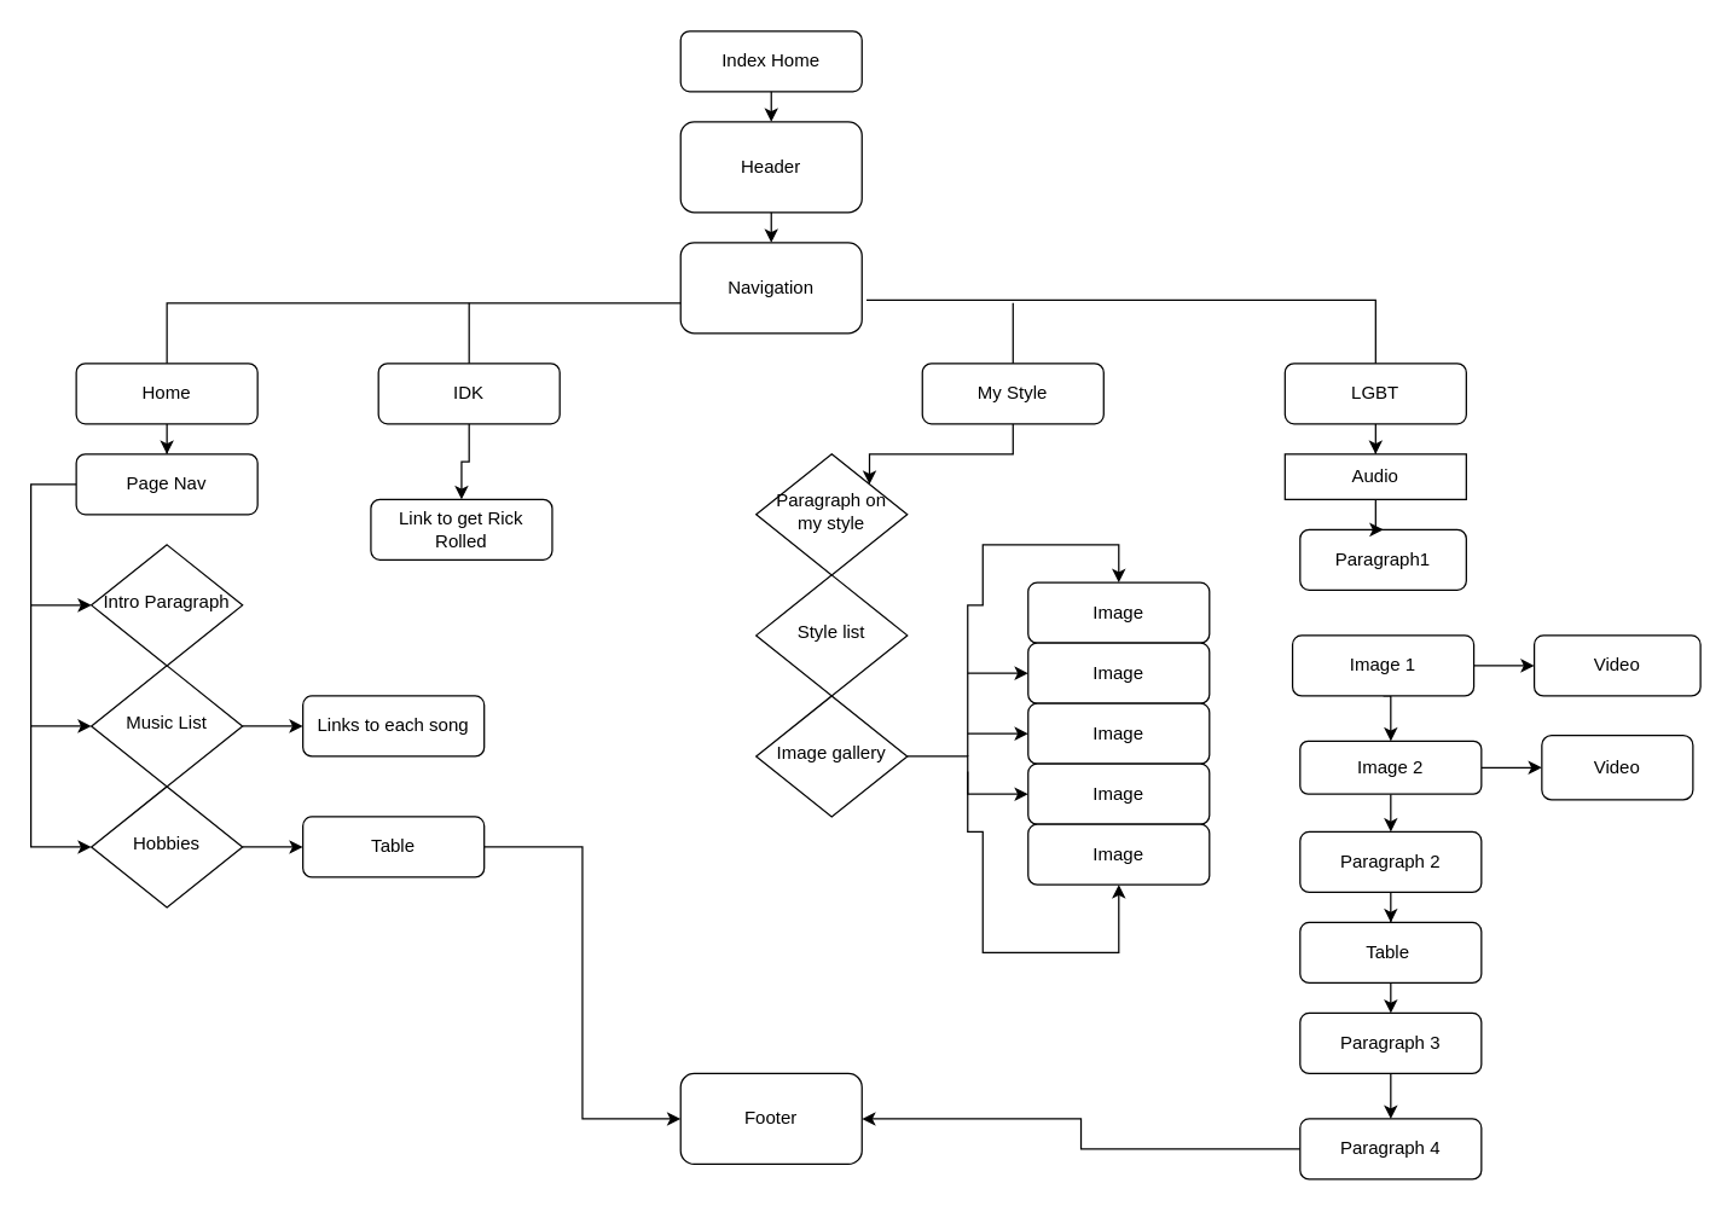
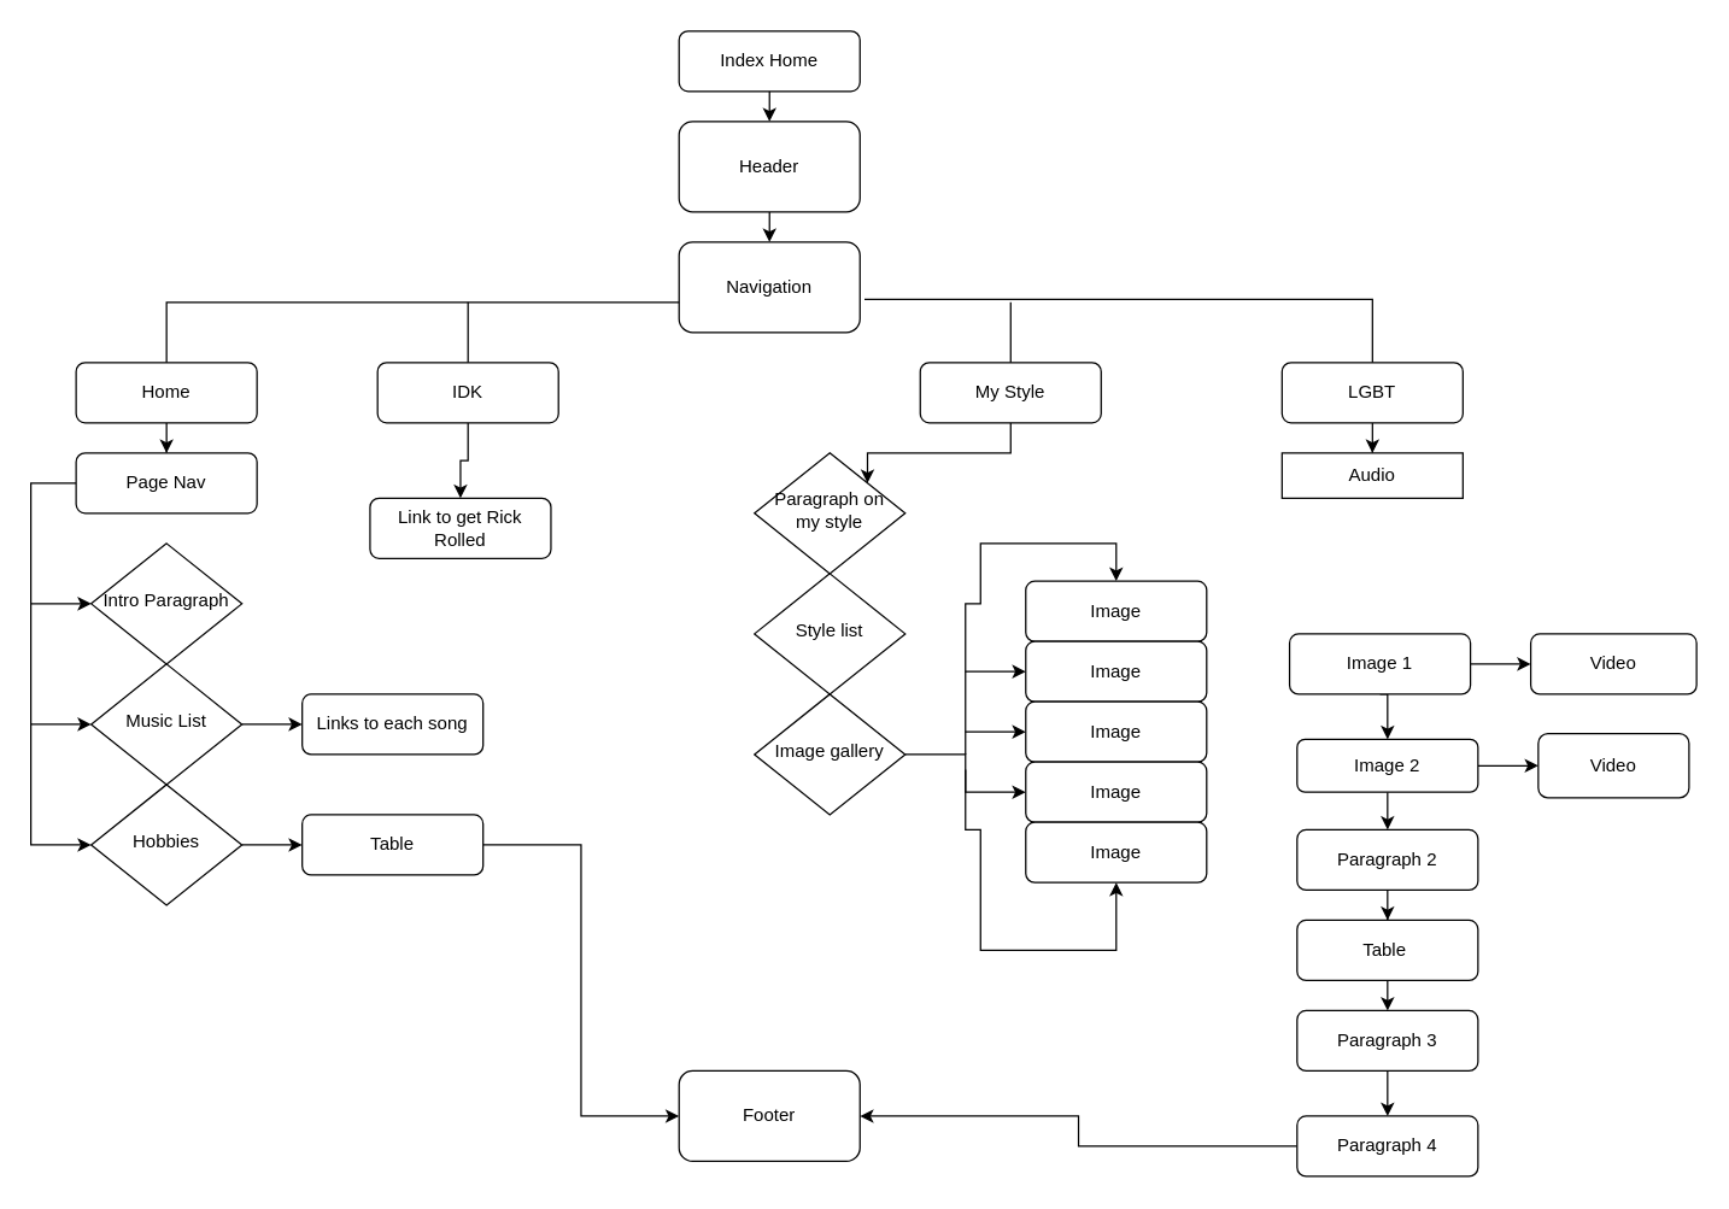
  <mxCell id="0" />
  <mxCell id="1" parent="0" />
  <mxCell id="2" style="edgeStyle=orthogonalEdgeStyle;rounded=0;orthogonalLoop=1;jettySize=auto;html=1;exitX=0.5;exitY=1;exitDx=0;exitDy=0;entryX=0.5;entryY=0;entryDx=0;entryDy=0;" edge="1" parent="1" source="3" target="23"><mxGeometry relative="1" as="geometry" /></mxCell>
  <mxCell id="3" value="Index Home" style="rounded=1;whiteSpace=wrap;html=1;fontSize=12;glass=0;strokeWidth=1;shadow=0;" parent="1" vertex="1"><mxGeometry x="450" y="20" width="120" height="40" as="geometry" /></mxCell>
  <mxCell id="4" value="Intro Paragraph" style="rhombus;whiteSpace=wrap;html=1;shadow=0;fontFamily=Helvetica;fontSize=12;align=center;strokeWidth=1;spacing=6;spacingTop=-4;" parent="1" vertex="1"><mxGeometry x="60" y="360" width="100" height="80" as="geometry" /></mxCell>
  <mxCell id="5" style="edgeStyle=orthogonalEdgeStyle;rounded=0;orthogonalLoop=1;jettySize=auto;html=1;entryX=0.5;entryY=0;entryDx=0;entryDy=0;" edge="1" parent="1" source="6" target="9"><mxGeometry relative="1" as="geometry" /></mxCell>
  <mxCell id="6" value="Home" style="rounded=1;whiteSpace=wrap;html=1;fontSize=12;glass=0;strokeWidth=1;shadow=0;" parent="1" vertex="1"><mxGeometry x="50" y="240" width="120" height="40" as="geometry" /></mxCell>
  <mxCell id="7" value="Paragraph on my style" style="rhombus;whiteSpace=wrap;html=1;shadow=0;fontFamily=Helvetica;fontSize=12;align=center;strokeWidth=1;spacing=6;spacingTop=-4;" parent="1" vertex="1"><mxGeometry x="500" y="300" width="100" height="80" as="geometry" /></mxCell>
  <mxCell id="8" style="edgeStyle=orthogonalEdgeStyle;rounded=0;orthogonalLoop=1;jettySize=auto;html=1;entryX=0;entryY=0.5;entryDx=0;entryDy=0;" edge="1" parent="1" source="9" target="20"><mxGeometry relative="1" as="geometry"><Array as="points"><mxPoint x="20" y="320" /><mxPoint x="20" y="560" /></Array></mxGeometry></mxCell>
  <mxCell id="9" value="Page Nav" style="rounded=1;whiteSpace=wrap;html=1;fontSize=12;glass=0;strokeWidth=1;shadow=0;" parent="1" vertex="1"><mxGeometry x="50" y="300" width="120" height="40" as="geometry" /></mxCell>
  <mxCell id="10" value="Link to get Rick Rolled" style="rounded=1;whiteSpace=wrap;html=1;fontSize=12;glass=0;strokeWidth=1;shadow=0;" parent="1" vertex="1"><mxGeometry x="245" y="330" width="120" height="40" as="geometry" /></mxCell>
  <mxCell id="11" style="edgeStyle=orthogonalEdgeStyle;rounded=0;orthogonalLoop=1;jettySize=auto;html=1;entryX=0.5;entryY=0;entryDx=0;entryDy=0;" parent="1" source="12" target="10" edge="1"><mxGeometry relative="1" as="geometry" /></mxCell>
  <mxCell id="12" value="IDK" style="rounded=1;whiteSpace=wrap;html=1;fontSize=12;glass=0;strokeWidth=1;shadow=0;" parent="1" vertex="1"><mxGeometry x="250" y="240" width="120" height="40" as="geometry" /></mxCell>
  <mxCell id="13" style="edgeStyle=orthogonalEdgeStyle;rounded=0;orthogonalLoop=1;jettySize=auto;html=1;entryX=0.5;entryY=0;entryDx=0;entryDy=0;" edge="1" parent="1" source="14" target="25"><mxGeometry relative="1" as="geometry" /></mxCell>
  <mxCell id="14" value="LGBT" style="rounded=1;whiteSpace=wrap;html=1;fontSize=12;glass=0;strokeWidth=1;shadow=0;" parent="1" vertex="1"><mxGeometry x="850" y="240" width="120" height="40" as="geometry" /></mxCell>
  <mxCell id="15" style="edgeStyle=orthogonalEdgeStyle;rounded=0;orthogonalLoop=1;jettySize=auto;html=1;entryX=1;entryY=0;entryDx=0;entryDy=0;" edge="1" parent="1" source="16" target="7"><mxGeometry relative="1" as="geometry"><Array as="points"><mxPoint x="670" y="300" /><mxPoint x="575" y="300" /></Array></mxGeometry></mxCell>
  <mxCell id="16" value="My Style" style="rounded=1;whiteSpace=wrap;html=1;fontSize=12;glass=0;strokeWidth=1;shadow=0;" parent="1" vertex="1"><mxGeometry x="610" y="240" width="120" height="40" as="geometry" /></mxCell>
  <mxCell id="17" value="" style="edgeStyle=orthogonalEdgeStyle;rounded=0;orthogonalLoop=1;jettySize=auto;html=1;" parent="1" source="18" target="48" edge="1"><mxGeometry relative="1" as="geometry" /></mxCell>
  <mxCell id="18" value="Music List" style="rhombus;whiteSpace=wrap;html=1;shadow=0;fontFamily=Helvetica;fontSize=12;align=center;strokeWidth=1;spacing=6;spacingTop=-4;" parent="1" vertex="1"><mxGeometry x="60" y="440" width="100" height="80" as="geometry" /></mxCell>
  <mxCell id="19" value="" style="edgeStyle=orthogonalEdgeStyle;rounded=0;orthogonalLoop=1;jettySize=auto;html=1;" parent="1" source="20" target="50" edge="1"><mxGeometry relative="1" as="geometry" /></mxCell>
  <mxCell id="20" value="Hobbies" style="rhombus;whiteSpace=wrap;html=1;shadow=0;fontFamily=Helvetica;fontSize=12;align=center;strokeWidth=1;spacing=6;spacingTop=-4;" parent="1" vertex="1"><mxGeometry x="60" y="520" width="100" height="80" as="geometry" /></mxCell>
- <mxCell id="21" value="Paragraph1" style="whiteSpace=wrap;html=1;rounded=1;shadow=0;strokeWidth=1;glass=0;" parent="1" vertex="1"><mxGeometry x="860" y="350" width="110" height="40" as="geometry" /></mxCell>
  <mxCell id="22" style="edgeStyle=orthogonalEdgeStyle;rounded=0;orthogonalLoop=1;jettySize=auto;html=1;exitX=0.5;exitY=1;exitDx=0;exitDy=0;entryX=0.5;entryY=0;entryDx=0;entryDy=0;" edge="1" parent="1" source="23" target="26"><mxGeometry relative="1" as="geometry" /></mxCell>
  <mxCell id="23" value="Header" style="rounded=1;whiteSpace=wrap;html=1;" parent="1" vertex="1"><mxGeometry x="450" y="80" width="120" height="60" as="geometry" /></mxCell>
- <mxCell id="24" value="" style="edgeStyle=orthogonalEdgeStyle;rounded=0;orthogonalLoop=1;jettySize=auto;html=1;" parent="1" source="25" target="21" edge="1"><mxGeometry relative="1" as="geometry" /></mxCell>
  <mxCell id="25" value="Audio" style="rounded=0;whiteSpace=wrap;html=1;" parent="1" vertex="1"><mxGeometry x="850" y="300" width="120" height="30" as="geometry" /></mxCell>
  <mxCell id="26" value="Navigation" style="whiteSpace=wrap;html=1;rounded=1;" parent="1" vertex="1"><mxGeometry x="450" y="160" width="120" height="60" as="geometry" /></mxCell>
  <mxCell id="27" style="edgeStyle=orthogonalEdgeStyle;rounded=0;orthogonalLoop=1;jettySize=auto;html=1;exitX=1;exitY=0.5;exitDx=0;exitDy=0;entryX=0;entryY=0.5;entryDx=0;entryDy=0;" parent="1" source="29" target="35" edge="1"><mxGeometry relative="1" as="geometry" /></mxCell>
  <mxCell id="28" style="edgeStyle=orthogonalEdgeStyle;rounded=0;orthogonalLoop=1;jettySize=auto;html=1;exitX=0.5;exitY=1;exitDx=0;exitDy=0;entryX=0.5;entryY=0;entryDx=0;entryDy=0;" parent="1" source="29" target="32" edge="1"><mxGeometry relative="1" as="geometry" /></mxCell>
  <mxCell id="29" value="Image 1" style="whiteSpace=wrap;html=1;rounded=1;shadow=0;strokeWidth=1;glass=0;" parent="1" vertex="1"><mxGeometry x="855" y="420" width="120" height="40" as="geometry" /></mxCell>
  <mxCell id="30" style="edgeStyle=orthogonalEdgeStyle;rounded=0;orthogonalLoop=1;jettySize=auto;html=1;exitX=1;exitY=0.5;exitDx=0;exitDy=0;entryX=0;entryY=0.5;entryDx=0;entryDy=0;" parent="1" source="32" target="36" edge="1"><mxGeometry relative="1" as="geometry" /></mxCell>
  <mxCell id="31" style="edgeStyle=orthogonalEdgeStyle;rounded=0;orthogonalLoop=1;jettySize=auto;html=1;exitX=0.5;exitY=1;exitDx=0;exitDy=0;entryX=0.5;entryY=0;entryDx=0;entryDy=0;" parent="1" source="32" target="34" edge="1"><mxGeometry relative="1" as="geometry" /></mxCell>
  <mxCell id="32" value="Image 2" style="whiteSpace=wrap;html=1;rounded=1;shadow=0;strokeWidth=1;glass=0;" parent="1" vertex="1"><mxGeometry x="860" y="490" width="120" height="35" as="geometry" /></mxCell>
  <mxCell id="33" value="" style="edgeStyle=orthogonalEdgeStyle;rounded=0;orthogonalLoop=1;jettySize=auto;html=1;" parent="1" source="34" target="38" edge="1"><mxGeometry relative="1" as="geometry" /></mxCell>
  <mxCell id="34" value="Paragraph 2" style="whiteSpace=wrap;html=1;rounded=1;shadow=0;strokeWidth=1;glass=0;" parent="1" vertex="1"><mxGeometry x="860" y="550" width="120" height="40" as="geometry" /></mxCell>
  <mxCell id="35" value="Video" style="whiteSpace=wrap;html=1;rounded=1;shadow=0;strokeWidth=1;glass=0;" parent="1" vertex="1"><mxGeometry x="1015" y="420" width="110" height="40" as="geometry" /></mxCell>
  <mxCell id="36" value="Video" style="whiteSpace=wrap;html=1;rounded=1;shadow=0;strokeWidth=1;glass=0;" parent="1" vertex="1"><mxGeometry x="1020" y="486.25" width="100" height="42.5" as="geometry" /></mxCell>
  <mxCell id="37" style="edgeStyle=orthogonalEdgeStyle;rounded=0;orthogonalLoop=1;jettySize=auto;html=1;exitX=0.5;exitY=1;exitDx=0;exitDy=0;entryX=0.5;entryY=0;entryDx=0;entryDy=0;" parent="1" source="38" target="40" edge="1"><mxGeometry relative="1" as="geometry" /></mxCell>
  <mxCell id="38" value="Table&amp;nbsp;" style="rounded=1;whiteSpace=wrap;html=1;" parent="1" vertex="1"><mxGeometry x="860" y="610" width="120" height="40" as="geometry" /></mxCell>
  <mxCell id="39" style="edgeStyle=orthogonalEdgeStyle;rounded=0;orthogonalLoop=1;jettySize=auto;html=1;exitX=0.5;exitY=1;exitDx=0;exitDy=0;entryX=0.5;entryY=0;entryDx=0;entryDy=0;" parent="1" source="40" target="42" edge="1"><mxGeometry relative="1" as="geometry" /></mxCell>
  <mxCell id="40" value="Paragraph 3" style="whiteSpace=wrap;html=1;rounded=1;shadow=0;strokeWidth=1;glass=0;" parent="1" vertex="1"><mxGeometry x="860" y="670" width="120" height="40" as="geometry" /></mxCell>
  <mxCell id="41" style="edgeStyle=orthogonalEdgeStyle;rounded=0;orthogonalLoop=1;jettySize=auto;html=1;entryX=1;entryY=0.5;entryDx=0;entryDy=0;" edge="1" parent="1" source="42" target="43"><mxGeometry relative="1" as="geometry" /></mxCell>
  <mxCell id="42" value="Paragraph 4" style="whiteSpace=wrap;html=1;rounded=1;shadow=0;strokeWidth=1;glass=0;" parent="1" vertex="1"><mxGeometry x="860" y="740" width="120" height="40" as="geometry" /></mxCell>
  <mxCell id="43" value="Footer" style="whiteSpace=wrap;html=1;rounded=1;shadow=0;strokeWidth=1;glass=0;" parent="1" vertex="1"><mxGeometry x="450" y="710" width="120" height="60" as="geometry" /></mxCell>
  <mxCell id="44" value="Style list" style="rhombus;whiteSpace=wrap;html=1;shadow=0;fontFamily=Helvetica;fontSize=12;align=center;strokeWidth=1;spacing=6;spacingTop=-4;" parent="1" vertex="1"><mxGeometry x="500" y="380" width="100" height="80" as="geometry" /></mxCell>
  <mxCell id="45" value="" style="edgeStyle=orthogonalEdgeStyle;rounded=0;orthogonalLoop=1;jettySize=auto;html=1;" edge="1" parent="1" source="46" target="57"><mxGeometry relative="1" as="geometry"><Array as="points"><mxPoint x="640" y="500" /><mxPoint x="640" y="525" /></Array></mxGeometry></mxCell>
  <mxCell id="46" value="Image gallery" style="rhombus;whiteSpace=wrap;html=1;shadow=0;fontFamily=Helvetica;fontSize=12;align=center;strokeWidth=1;spacing=6;spacingTop=-4;" parent="1" vertex="1"><mxGeometry x="500" y="460" width="100" height="80" as="geometry" /></mxCell>
  <mxCell id="47" value="Image" style="rounded=1;whiteSpace=wrap;html=1;fontSize=12;glass=0;strokeWidth=1;shadow=0;" parent="1" vertex="1"><mxGeometry x="680" y="385" width="120" height="40" as="geometry" /></mxCell>
  <mxCell id="48" value="Links to each song" style="rounded=1;whiteSpace=wrap;html=1;fontSize=12;glass=0;strokeWidth=1;shadow=0;" parent="1" vertex="1"><mxGeometry x="200" y="460" width="120" height="40" as="geometry" /></mxCell>
  <mxCell id="49" style="edgeStyle=orthogonalEdgeStyle;rounded=0;orthogonalLoop=1;jettySize=auto;html=1;entryX=0;entryY=0.5;entryDx=0;entryDy=0;" edge="1" parent="1" source="50" target="43"><mxGeometry relative="1" as="geometry" /></mxCell>
  <mxCell id="50" value="Table" style="rounded=1;whiteSpace=wrap;html=1;fontSize=12;glass=0;strokeWidth=1;shadow=0;" parent="1" vertex="1"><mxGeometry x="200" y="540" width="120" height="40" as="geometry" /></mxCell>
  <mxCell id="51" value="" style="endArrow=none;html=1;rounded=0;exitX=0.5;exitY=0;exitDx=0;exitDy=0;" edge="1" parent="1" source="6"><mxGeometry width="50" height="50" relative="1" as="geometry"><mxPoint x="430" y="300" as="sourcePoint" /><mxPoint x="450" y="200" as="targetPoint" /><Array as="points"><mxPoint x="110" y="200" /></Array></mxGeometry></mxCell>
  <mxCell id="52" value="" style="endArrow=none;html=1;rounded=0;exitX=1.025;exitY=0.633;exitDx=0;exitDy=0;exitPerimeter=0;entryX=0.5;entryY=0;entryDx=0;entryDy=0;" edge="1" parent="1" source="26" target="14"><mxGeometry width="50" height="50" relative="1" as="geometry"><mxPoint x="690" y="200" as="sourcePoint" /><mxPoint x="920" y="198" as="targetPoint" /><Array as="points"><mxPoint x="910" y="198" /></Array></mxGeometry></mxCell>
  <mxCell id="53" value="" style="endArrow=none;html=1;rounded=0;exitX=0.5;exitY=0;exitDx=0;exitDy=0;" edge="1" parent="1" source="12"><mxGeometry width="50" height="50" relative="1" as="geometry"><mxPoint x="270" y="250" as="sourcePoint" /><mxPoint x="310" y="200" as="targetPoint" /></mxGeometry></mxCell>
  <mxCell id="54" value="" style="endArrow=none;html=1;rounded=0;exitX=0.5;exitY=0;exitDx=0;exitDy=0;" edge="1" parent="1" source="16"><mxGeometry width="50" height="50" relative="1" as="geometry"><mxPoint x="320" y="250" as="sourcePoint" /><mxPoint x="670" y="200" as="targetPoint" /><Array as="points" /></mxGeometry></mxCell>
  <mxCell id="55" value="Image" style="rounded=1;whiteSpace=wrap;html=1;fontSize=12;glass=0;strokeWidth=1;shadow=0;" vertex="1" parent="1"><mxGeometry x="680" y="425" width="120" height="40" as="geometry" /></mxCell>
  <mxCell id="56" value="Image" style="rounded=1;whiteSpace=wrap;html=1;fontSize=12;glass=0;strokeWidth=1;shadow=0;" vertex="1" parent="1"><mxGeometry x="680" y="465" width="120" height="40" as="geometry" /></mxCell>
  <mxCell id="57" value="Image" style="rounded=1;whiteSpace=wrap;html=1;fontSize=12;glass=0;strokeWidth=1;shadow=0;" vertex="1" parent="1"><mxGeometry x="680" y="505" width="120" height="40" as="geometry" /></mxCell>
  <mxCell id="58" value="Image" style="rounded=1;whiteSpace=wrap;html=1;fontSize=12;glass=0;strokeWidth=1;shadow=0;" vertex="1" parent="1"><mxGeometry x="680" y="545" width="120" height="40" as="geometry" /></mxCell>
  <mxCell id="59" value="" style="edgeStyle=orthogonalEdgeStyle;rounded=0;orthogonalLoop=1;jettySize=auto;html=1;entryX=0.5;entryY=1;entryDx=0;entryDy=0;" edge="1" parent="1" target="58"><mxGeometry relative="1" as="geometry"><mxPoint x="640" y="510" as="sourcePoint" /><mxPoint x="750" y="610" as="targetPoint" /><Array as="points"><mxPoint x="640" y="550" /><mxPoint x="650" y="550" /><mxPoint x="650" y="630" /><mxPoint x="740" y="630" /></Array></mxGeometry></mxCell>
  <mxCell id="60" value="" style="edgeStyle=orthogonalEdgeStyle;rounded=0;orthogonalLoop=1;jettySize=auto;html=1;entryX=0.5;entryY=0;entryDx=0;entryDy=0;" edge="1" parent="1" target="47"><mxGeometry relative="1" as="geometry"><mxPoint x="640" y="500" as="sourcePoint" /><mxPoint x="690" y="360" as="targetPoint" /><Array as="points"><mxPoint x="640" y="400" /><mxPoint x="650" y="400" /><mxPoint x="650" y="360" /><mxPoint x="740" y="360" /></Array></mxGeometry></mxCell>
  <mxCell id="61" value="" style="endArrow=classic;html=1;rounded=0;entryX=0;entryY=0.5;entryDx=0;entryDy=0;" edge="1" parent="1" target="55"><mxGeometry width="50" height="50" relative="1" as="geometry"><mxPoint x="640" y="445" as="sourcePoint" /><mxPoint x="650" y="380" as="targetPoint" /></mxGeometry></mxCell>
  <mxCell id="62" value="" style="endArrow=classic;html=1;rounded=0;entryX=0;entryY=0.5;entryDx=0;entryDy=0;" edge="1" parent="1" target="56"><mxGeometry width="50" height="50" relative="1" as="geometry"><mxPoint x="640" y="485" as="sourcePoint" /><mxPoint x="690" y="455" as="targetPoint" /></mxGeometry></mxCell>
  <mxCell id="63" value="" style="endArrow=classic;html=1;rounded=0;entryX=0;entryY=0.5;entryDx=0;entryDy=0;" edge="1" parent="1"><mxGeometry width="50" height="50" relative="1" as="geometry"><mxPoint x="20" y="480" as="sourcePoint" /><mxPoint x="60" y="480" as="targetPoint" /></mxGeometry></mxCell>
  <mxCell id="64" value="" style="endArrow=classic;html=1;rounded=0;entryX=0;entryY=0.5;entryDx=0;entryDy=0;" edge="1" parent="1"><mxGeometry width="50" height="50" relative="1" as="geometry"><mxPoint x="20" y="400" as="sourcePoint" /><mxPoint x="60" y="400" as="targetPoint" /></mxGeometry></mxCell>
